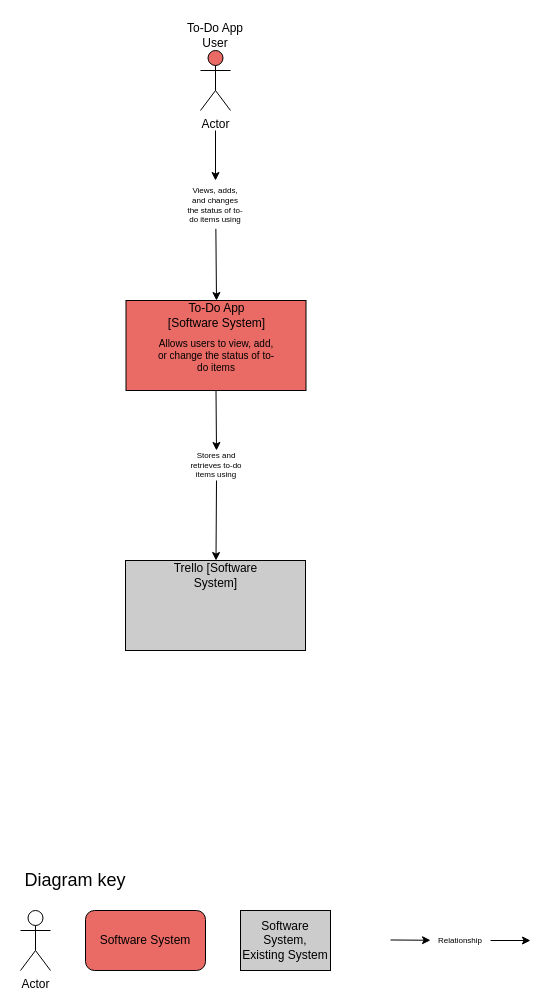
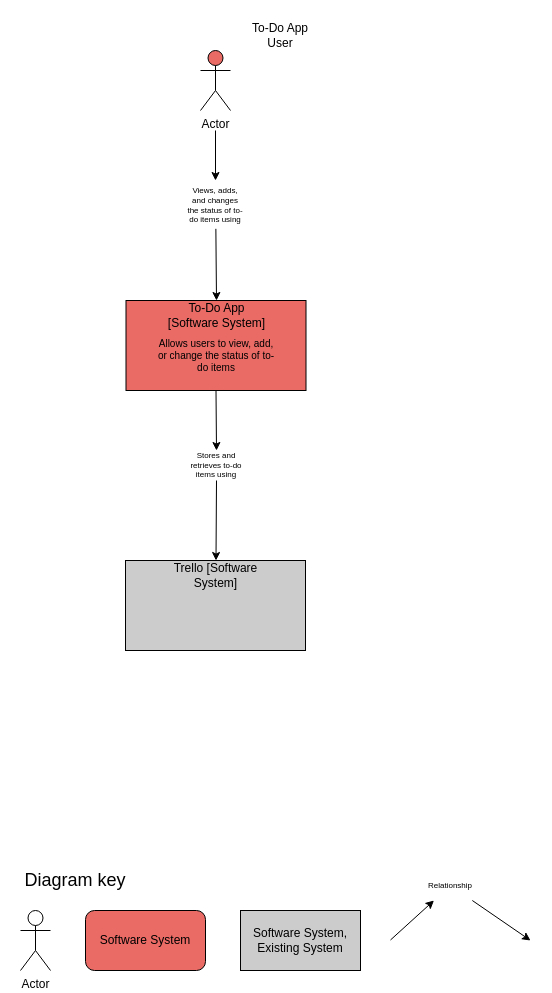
  <mxCell id="0" />
  <mxCell id="1" parent="0" />
  <mxCell id="2" value="Actor" style="shape=umlActor;verticalLabelPosition=bottom;verticalAlign=top;html=1;outlineConnect=0;fillColor=#EA6B66;" parent="1" vertex="1"><mxGeometry x="200" y="50" width="30" height="60" as="geometry" /></mxCell>
- <mxCell id="3" value="To-Do App User" style="text;html=1;align=center;verticalAlign=middle;whiteSpace=wrap;rounded=0;" parent="1" vertex="1"><mxGeometry x="185" y="20" width="60" height="30" as="geometry" /></mxCell>
+ <mxCell id="3" value="To-Do App User" style="text;html=1;align=center;verticalAlign=middle;whiteSpace=wrap;rounded=0;" parent="1" vertex="1"><mxGeometry x="250" y="20" width="60" height="30" as="geometry" /></mxCell>
  <mxCell id="4" value="" style="endArrow=classic;html=1;rounded=0;entryX=0.5;entryY=0;entryDx=0;entryDy=0;exitX=0.506;exitY=1.278;exitDx=0;exitDy=0;exitPerimeter=0;" parent="1" source="6" target="20" edge="1"><mxGeometry width="50" height="50" relative="1" as="geometry"><mxPoint x="215" y="190" as="sourcePoint" /><mxPoint x="410" y="290" as="targetPoint" /></mxGeometry></mxCell>
  <mxCell id="5" value="" style="endArrow=classic;html=1;rounded=0;" parent="1" edge="1"><mxGeometry width="50" height="50" relative="1" as="geometry"><mxPoint x="215" y="130" as="sourcePoint" /><mxPoint x="215" y="180" as="targetPoint" /></mxGeometry></mxCell>
  <mxCell id="6" value="Views, adds, and changes the status of to-do items using" style="text;html=1;align=center;verticalAlign=middle;whiteSpace=wrap;rounded=0;fontSize=8;" parent="1" vertex="1"><mxGeometry x="185" y="190" width="60" height="30" as="geometry" /></mxCell>
  <mxCell id="7" value="" style="rounded=0;whiteSpace=wrap;html=1;fillColor=#CCCCCC;" parent="1" vertex="1"><mxGeometry x="125" y="560" width="180" height="90" as="geometry" /></mxCell>
  <mxCell id="8" value="Trello [Software System]" style="text;html=1;align=center;verticalAlign=middle;whiteSpace=wrap;rounded=0;" parent="1" vertex="1"><mxGeometry x="163" y="560" width="105" height="30" as="geometry" /></mxCell>
  <mxCell id="9" value="" style="endArrow=classic;html=1;rounded=0;entryX=0.5;entryY=0;entryDx=0;entryDy=0;" parent="1" target="8" edge="1"><mxGeometry width="50" height="50" relative="1" as="geometry"><mxPoint x="216" y="480" as="sourcePoint" /><mxPoint x="215" y="440" as="targetPoint" /></mxGeometry></mxCell>
  <mxCell id="10" value="" style="endArrow=classic;html=1;rounded=0;exitX=0.5;exitY=1;exitDx=0;exitDy=0;entryX=0.5;entryY=0;entryDx=0;entryDy=0;" parent="1" source="19" target="11" edge="1"><mxGeometry width="50" height="50" relative="1" as="geometry"><mxPoint x="215" y="380" as="sourcePoint" /><mxPoint x="216" y="490" as="targetPoint" /></mxGeometry></mxCell>
  <mxCell id="11" value="Stores and retrieves to-do items using" style="text;html=1;align=center;verticalAlign=middle;whiteSpace=wrap;rounded=0;fontSize=8;" parent="1" vertex="1"><mxGeometry x="186" y="450" width="60" height="30" as="geometry" /></mxCell>
  <mxCell id="12" value="Software System" style="whiteSpace=wrap;html=1;fillColor=#EA6B66;rounded=1;" parent="1" vertex="1"><mxGeometry x="85" y="910" width="120" height="60" as="geometry" /></mxCell>
- <mxCell id="13" value="Software System, Existing System" style="rounded=0;whiteSpace=wrap;html=1;fillColor=#CCCCCC;" parent="1" vertex="1"><mxGeometry x="240" y="910" width="90" height="60" as="geometry" /></mxCell>
+ <mxCell id="13" value="Software System, Existing System" style="rounded=0;whiteSpace=wrap;html=1;fillColor=#CCCCCC;" parent="1" vertex="1"><mxGeometry x="240" y="910" width="120" height="60" as="geometry" /></mxCell>
  <mxCell id="14" value="Actor" style="shape=umlActor;verticalLabelPosition=bottom;verticalAlign=top;html=1;outlineConnect=0;" parent="1" vertex="1"><mxGeometry x="20" y="910" width="30" height="60" as="geometry" /></mxCell>
  <mxCell id="15" value="" style="endArrow=classic;html=1;rounded=0;" parent="1" source="17" edge="1"><mxGeometry width="50" height="50" relative="1" as="geometry"><mxPoint x="390" y="939.47" as="sourcePoint" /><mxPoint x="530" y="940" as="targetPoint" /></mxGeometry></mxCell>
  <mxCell id="16" value="" style="endArrow=classic;html=1;rounded=0;" parent="1" target="17" edge="1"><mxGeometry width="50" height="50" relative="1" as="geometry"><mxPoint x="390" y="939.47" as="sourcePoint" /><mxPoint x="530" y="940" as="targetPoint" /></mxGeometry></mxCell>
- <mxCell id="17" value="Relationship" style="text;html=1;align=center;verticalAlign=middle;whiteSpace=wrap;rounded=0;fontSize=8;" parent="1" vertex="1"><mxGeometry x="430" y="925" width="60" height="30" as="geometry" /></mxCell>
+ <mxCell id="17" value="Relationship" style="text;html=1;align=center;verticalAlign=middle;whiteSpace=wrap;rounded=0;fontSize=8;" parent="1" vertex="1"><mxGeometry x="420" y="870" width="60" height="30" as="geometry" /></mxCell>
  <mxCell id="18" value="Diagram key" style="text;html=1;align=center;verticalAlign=middle;whiteSpace=wrap;rounded=0;fontSize=18;" parent="1" vertex="1"><mxGeometry x="20" y="865" width="110" height="30" as="geometry" /></mxCell>
  <mxCell id="19" value="" style="rounded=0;whiteSpace=wrap;html=1;fillColor=#EA6B66;" parent="1" vertex="1"><mxGeometry x="125.5" y="300" width="180" height="90" as="geometry" /></mxCell>
  <mxCell id="20" value="To-Do App [Software System]" style="text;html=1;align=center;verticalAlign=middle;whiteSpace=wrap;rounded=0;" parent="1" vertex="1"><mxGeometry x="163.5" y="300" width="105" height="30" as="geometry" /></mxCell>
  <mxCell id="21" value="Allows users to view, add, or change the status of to-do items" style="text;html=1;align=center;verticalAlign=middle;whiteSpace=wrap;rounded=0;fontSize=10;" parent="1" vertex="1"><mxGeometry x="156" y="340" width="120" height="30" as="geometry" /></mxCell>
